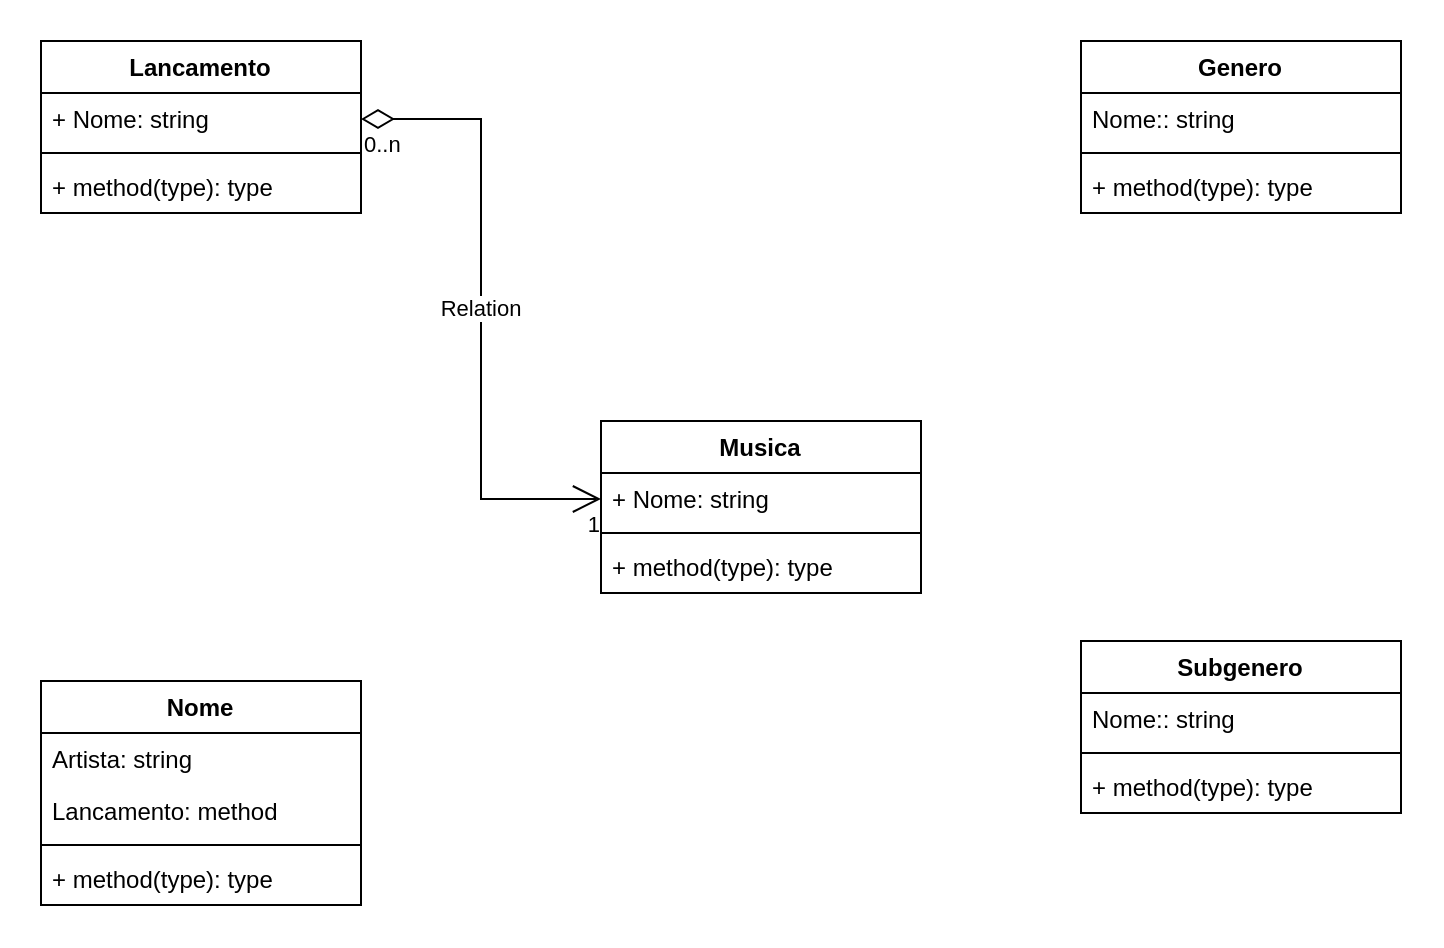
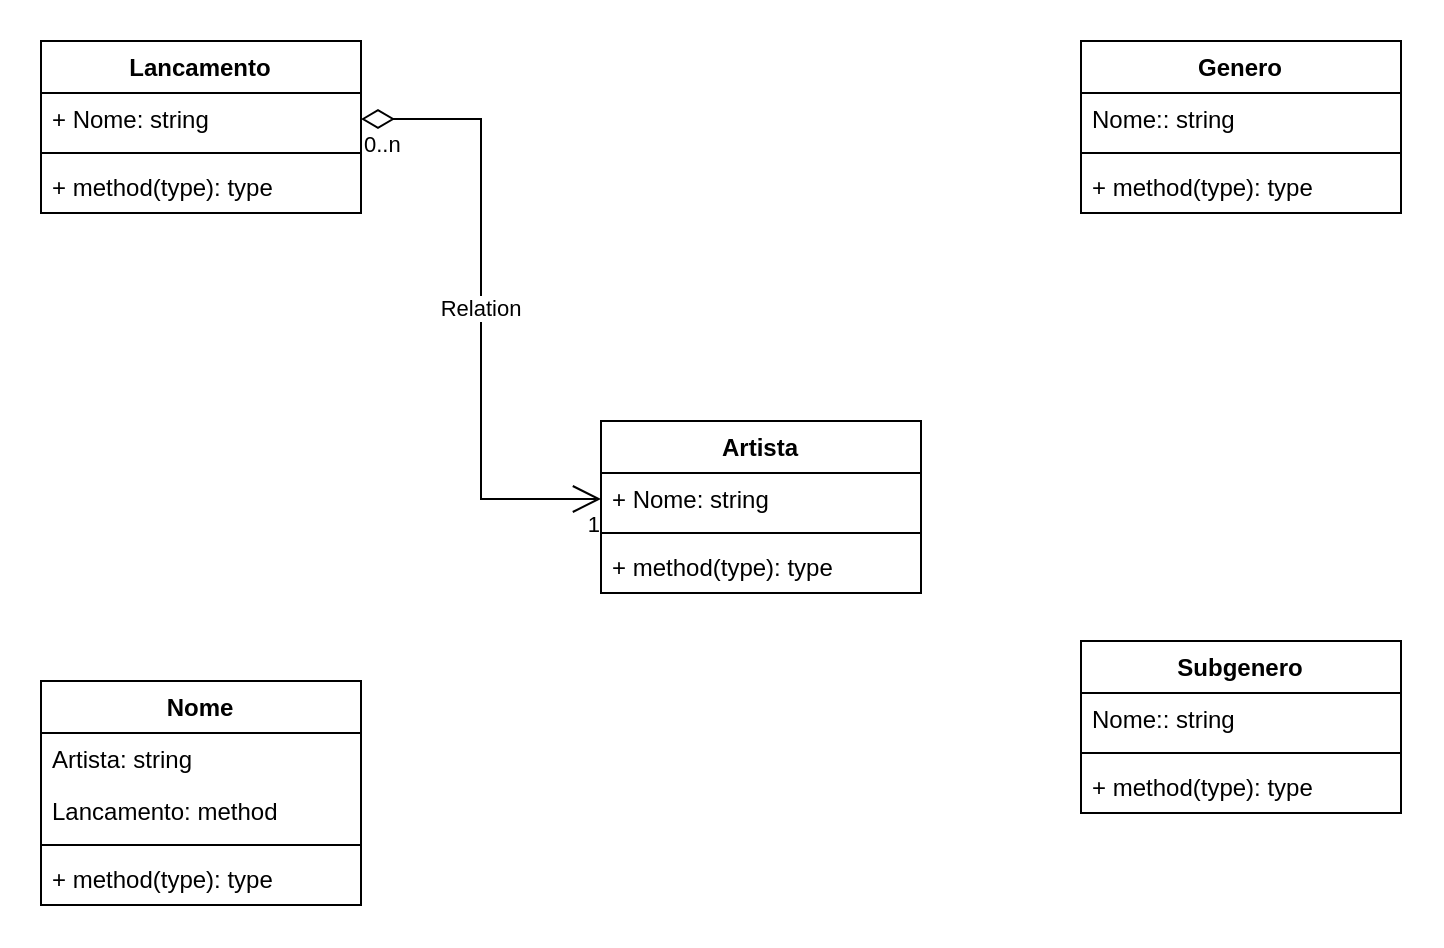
  <mxCell id="0" />
  <mxCell id="1" parent="0" />
- <mxCell id="2" value="Musica&#10;" style="swimlane;fontStyle=1;align=center;verticalAlign=top;childLayout=stackLayout;horizontal=1;startSize=26;horizontalStack=0;resizeParent=1;resizeParentMax=0;resizeLast=0;collapsible=1;marginBottom=0;" parent="1" vertex="1"><mxGeometry x="300" y="210" width="160" height="86" as="geometry" /></mxCell>
+ <mxCell id="2" value="Artista&#10;" style="swimlane;fontStyle=1;align=center;verticalAlign=top;childLayout=stackLayout;horizontal=1;startSize=26;horizontalStack=0;resizeParent=1;resizeParentMax=0;resizeLast=0;collapsible=1;marginBottom=0;" parent="1" vertex="1"><mxGeometry x="300" y="210" width="160" height="86" as="geometry" /></mxCell>
  <mxCell id="3" value="+ Nome: string" style="text;strokeColor=none;fillColor=none;align=left;verticalAlign=top;spacingLeft=4;spacingRight=4;overflow=hidden;rotatable=0;points=[[0,0.5],[1,0.5]];portConstraint=eastwest;" parent="2" vertex="1"><mxGeometry y="26" width="160" height="26" as="geometry" /></mxCell>
  <mxCell id="4" value="" style="line;strokeWidth=1;fillColor=none;align=left;verticalAlign=middle;spacingTop=-1;spacingLeft=3;spacingRight=3;rotatable=0;labelPosition=right;points=[];portConstraint=eastwest;strokeColor=inherit;" parent="2" vertex="1"><mxGeometry y="52" width="160" height="8" as="geometry" /></mxCell>
  <mxCell id="5" value="+ method(type): type" style="text;strokeColor=none;fillColor=none;align=left;verticalAlign=top;spacingLeft=4;spacingRight=4;overflow=hidden;rotatable=0;points=[[0,0.5],[1,0.5]];portConstraint=eastwest;" parent="2" vertex="1"><mxGeometry y="60" width="160" height="26" as="geometry" /></mxCell>
  <mxCell id="6" value="Lancamento&#10;" style="swimlane;fontStyle=1;align=center;verticalAlign=top;childLayout=stackLayout;horizontal=1;startSize=26;horizontalStack=0;resizeParent=1;resizeParentMax=0;resizeLast=0;collapsible=1;marginBottom=0;" parent="1" vertex="1"><mxGeometry x="20" y="20" width="160" height="86" as="geometry" /></mxCell>
  <mxCell id="7" value="+ Nome: string" style="text;strokeColor=none;fillColor=none;align=left;verticalAlign=top;spacingLeft=4;spacingRight=4;overflow=hidden;rotatable=0;points=[[0,0.5],[1,0.5]];portConstraint=eastwest;" parent="6" vertex="1"><mxGeometry y="26" width="160" height="26" as="geometry" /></mxCell>
  <mxCell id="8" value="" style="line;strokeWidth=1;fillColor=none;align=left;verticalAlign=middle;spacingTop=-1;spacingLeft=3;spacingRight=3;rotatable=0;labelPosition=right;points=[];portConstraint=eastwest;strokeColor=inherit;" parent="6" vertex="1"><mxGeometry y="52" width="160" height="8" as="geometry" /></mxCell>
  <mxCell id="9" value="+ method(type): type" style="text;strokeColor=none;fillColor=none;align=left;verticalAlign=top;spacingLeft=4;spacingRight=4;overflow=hidden;rotatable=0;points=[[0,0.5],[1,0.5]];portConstraint=eastwest;" parent="6" vertex="1"><mxGeometry y="60" width="160" height="26" as="geometry" /></mxCell>
  <mxCell id="10" value="Nome" style="swimlane;fontStyle=1;align=center;verticalAlign=top;childLayout=stackLayout;horizontal=1;startSize=26;horizontalStack=0;resizeParent=1;resizeParentMax=0;resizeLast=0;collapsible=1;marginBottom=0;" parent="1" vertex="1"><mxGeometry x="20" y="340" width="160" height="112" as="geometry" /></mxCell>
  <mxCell id="11" value="Artista: string" style="text;strokeColor=none;fillColor=none;align=left;verticalAlign=top;spacingLeft=4;spacingRight=4;overflow=hidden;rotatable=0;points=[[0,0.5],[1,0.5]];portConstraint=eastwest;" parent="10" vertex="1"><mxGeometry y="26" width="160" height="26" as="geometry" /></mxCell>
  <mxCell id="12" value="Lancamento: method" style="text;strokeColor=none;fillColor=none;align=left;verticalAlign=top;spacingLeft=4;spacingRight=4;overflow=hidden;rotatable=0;points=[[0,0.5],[1,0.5]];portConstraint=eastwest;" parent="10" vertex="1"><mxGeometry y="52" width="160" height="26" as="geometry" /></mxCell>
  <mxCell id="13" value="" style="line;strokeWidth=1;fillColor=none;align=left;verticalAlign=middle;spacingTop=-1;spacingLeft=3;spacingRight=3;rotatable=0;labelPosition=right;points=[];portConstraint=eastwest;strokeColor=inherit;" parent="10" vertex="1"><mxGeometry y="78" width="160" height="8" as="geometry" /></mxCell>
  <mxCell id="14" value="+ method(type): type" style="text;strokeColor=none;fillColor=none;align=left;verticalAlign=top;spacingLeft=4;spacingRight=4;overflow=hidden;rotatable=0;points=[[0,0.5],[1,0.5]];portConstraint=eastwest;" parent="10" vertex="1"><mxGeometry y="86" width="160" height="26" as="geometry" /></mxCell>
  <mxCell id="15" value="Genero" style="swimlane;fontStyle=1;align=center;verticalAlign=top;childLayout=stackLayout;horizontal=1;startSize=26;horizontalStack=0;resizeParent=1;resizeParentMax=0;resizeLast=0;collapsible=1;marginBottom=0;" parent="1" vertex="1"><mxGeometry x="540" y="20" width="160" height="86" as="geometry" /></mxCell>
  <mxCell id="16" value="Nome:: string" style="text;strokeColor=none;fillColor=none;align=left;verticalAlign=top;spacingLeft=4;spacingRight=4;overflow=hidden;rotatable=0;points=[[0,0.5],[1,0.5]];portConstraint=eastwest;" parent="15" vertex="1"><mxGeometry y="26" width="160" height="26" as="geometry" /></mxCell>
  <mxCell id="17" value="" style="line;strokeWidth=1;fillColor=none;align=left;verticalAlign=middle;spacingTop=-1;spacingLeft=3;spacingRight=3;rotatable=0;labelPosition=right;points=[];portConstraint=eastwest;strokeColor=inherit;" parent="15" vertex="1"><mxGeometry y="52" width="160" height="8" as="geometry" /></mxCell>
  <mxCell id="18" value="+ method(type): type" style="text;strokeColor=none;fillColor=none;align=left;verticalAlign=top;spacingLeft=4;spacingRight=4;overflow=hidden;rotatable=0;points=[[0,0.5],[1,0.5]];portConstraint=eastwest;" parent="15" vertex="1"><mxGeometry y="60" width="160" height="26" as="geometry" /></mxCell>
  <mxCell id="19" value="Relation" style="endArrow=open;html=1;endSize=12;startArrow=diamondThin;startSize=14;startFill=0;edgeStyle=orthogonalEdgeStyle;rounded=0;" parent="1" source="7" target="3" edge="1"><mxGeometry relative="1" as="geometry"><mxPoint x="270" y="270" as="sourcePoint" /><mxPoint x="430" y="270" as="targetPoint" /></mxGeometry></mxCell>
  <mxCell id="20" value="0..n" style="edgeLabel;resizable=0;html=1;align=left;verticalAlign=top;" parent="19" connectable="0" vertex="1"><mxGeometry x="-1" relative="1" as="geometry" /></mxCell>
  <mxCell id="21" value="1" style="edgeLabel;resizable=0;html=1;align=right;verticalAlign=top;" parent="19" connectable="0" vertex="1"><mxGeometry x="1" relative="1" as="geometry" /></mxCell>
  <mxCell id="22" value="Subgenero" style="swimlane;fontStyle=1;align=center;verticalAlign=top;childLayout=stackLayout;horizontal=1;startSize=26;horizontalStack=0;resizeParent=1;resizeParentMax=0;resizeLast=0;collapsible=1;marginBottom=0;" vertex="1" parent="1"><mxGeometry x="540" y="320" width="160" height="86" as="geometry" /></mxCell>
  <mxCell id="23" value="Nome:: string" style="text;strokeColor=none;fillColor=none;align=left;verticalAlign=top;spacingLeft=4;spacingRight=4;overflow=hidden;rotatable=0;points=[[0,0.5],[1,0.5]];portConstraint=eastwest;" vertex="1" parent="22"><mxGeometry y="26" width="160" height="26" as="geometry" /></mxCell>
  <mxCell id="24" value="" style="line;strokeWidth=1;fillColor=none;align=left;verticalAlign=middle;spacingTop=-1;spacingLeft=3;spacingRight=3;rotatable=0;labelPosition=right;points=[];portConstraint=eastwest;strokeColor=inherit;" vertex="1" parent="22"><mxGeometry y="52" width="160" height="8" as="geometry" /></mxCell>
  <mxCell id="25" value="+ method(type): type" style="text;strokeColor=none;fillColor=none;align=left;verticalAlign=top;spacingLeft=4;spacingRight=4;overflow=hidden;rotatable=0;points=[[0,0.5],[1,0.5]];portConstraint=eastwest;" vertex="1" parent="22"><mxGeometry y="60" width="160" height="26" as="geometry" /></mxCell>
